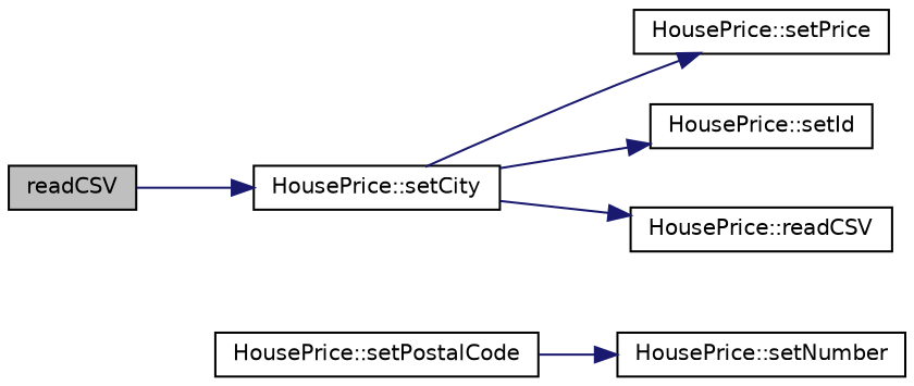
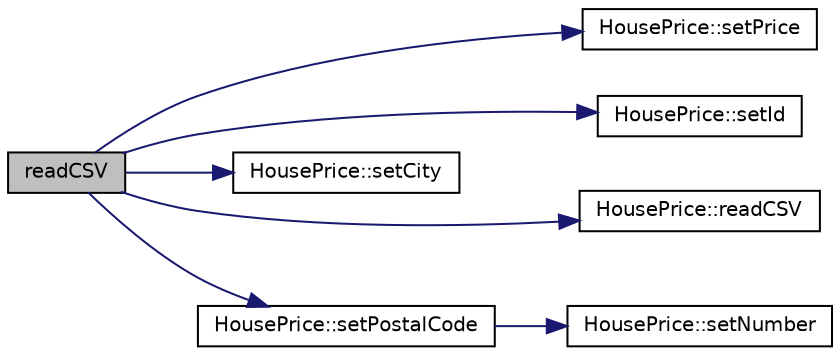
  digraph {
    rankdir=LR
    node [color=black fontname=Helvetica fontsize=10 shape=record]
    edge [color=midnightblue fontname=Helvetica fontsize=10 labelfontname=Helvetica labelfontsize=10 style=solid]
    n1 [fillcolor=grey75 fontcolor=black height=0.2 label=readCSV style=filled width=0.4]
    n2 [height=0.2 label="HousePrice::setPrice" width=0.4]
    n3 [height=0.2 label="HousePrice::setCity" width=0.4]
    n4 [height=0.2 label="HousePrice::setId" width=0.4]
    n5 [height=0.2 label="HousePrice::setPostalCode" width=0.4]
    n6 [height=0.2 label="HousePrice::readCSV" width=0.4]
    n7 [height=0.2 label="HousePrice::setNumber" width=0.4]
-   n3 -> n2
+   n1 -> n2
    n1 -> n3
-   n3 -> n4
-   n3 -> n6
+   n1 -> n4
+   n1 -> n5
+   n1 -> n6
    n5 -> n7
  }
